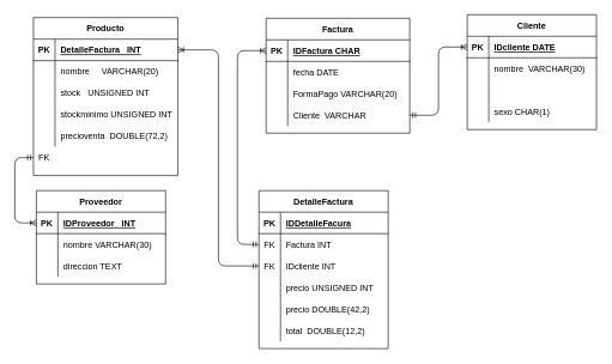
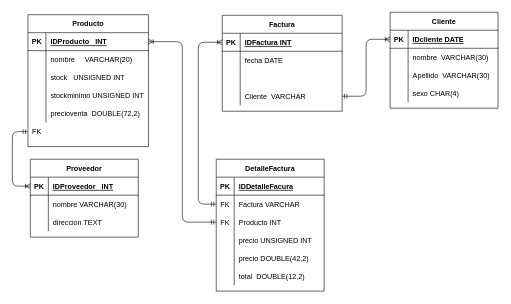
  <mxCell id="0" />
  <mxCell id="1" parent="0" />
  <mxCell id="2" value="Factura" style="shape=table;startSize=30;container=1;collapsible=1;childLayout=tableLayout;fixedRows=1;rowLines=0;fontStyle=1;align=center;resizeLast=1;" vertex="1" parent="1"><mxGeometry x="370" y="25" width="200" height="160" as="geometry" /></mxCell>
  <mxCell id="3" value="" style="shape=partialRectangle;collapsible=0;dropTarget=0;pointerEvents=0;fillColor=none;top=0;left=0;bottom=1;right=0;points=[[0,0.5],[1,0.5]];portConstraint=eastwest;" vertex="1" parent="2"><mxGeometry y="30" width="200" height="30" as="geometry" /></mxCell>
  <mxCell id="4" value="PK" style="shape=partialRectangle;connectable=0;fillColor=none;top=0;left=0;bottom=0;right=0;fontStyle=1;overflow=hidden;" vertex="1" parent="3"><mxGeometry width="30" height="30" as="geometry" /></mxCell>
- <mxCell id="5" value="IDFactura CHAR" style="shape=partialRectangle;connectable=0;fillColor=none;top=0;left=0;bottom=0;right=0;align=left;spacingLeft=6;fontStyle=5;overflow=hidden;" vertex="1" parent="3"><mxGeometry x="30" width="170" height="30" as="geometry" /></mxCell>
+ <mxCell id="5" value="IDFactura INT" style="shape=partialRectangle;connectable=0;fillColor=none;top=0;left=0;bottom=0;right=0;align=left;spacingLeft=6;fontStyle=5;overflow=hidden;" vertex="1" parent="3"><mxGeometry x="30" width="170" height="30" as="geometry" /></mxCell>
  <mxCell id="6" value="" style="shape=partialRectangle;collapsible=0;dropTarget=0;pointerEvents=0;fillColor=none;top=0;left=0;bottom=0;right=0;points=[[0,0.5],[1,0.5]];portConstraint=eastwest;" vertex="1" parent="2"><mxGeometry y="60" width="200" height="30" as="geometry" /></mxCell>
  <mxCell id="7" value="" style="shape=partialRectangle;connectable=0;fillColor=none;top=0;left=0;bottom=0;right=0;editable=1;overflow=hidden;" vertex="1" parent="6"><mxGeometry width="30" height="30" as="geometry" /></mxCell>
  <mxCell id="8" value="fecha DATE" style="shape=partialRectangle;connectable=0;fillColor=none;top=0;left=0;bottom=0;right=0;align=left;spacingLeft=6;overflow=hidden;" vertex="1" parent="6"><mxGeometry x="30" width="170" height="30" as="geometry" /></mxCell>
  <mxCell id="9" value="" style="shape=partialRectangle;collapsible=0;dropTarget=0;pointerEvents=0;fillColor=none;top=0;left=0;bottom=0;right=0;points=[[0,0.5],[1,0.5]];portConstraint=eastwest;" vertex="1" parent="2"><mxGeometry y="90" width="200" height="30" as="geometry" /></mxCell>
  <mxCell id="10" value="" style="shape=partialRectangle;connectable=0;fillColor=none;top=0;left=0;bottom=0;right=0;editable=1;overflow=hidden;" vertex="1" parent="9"><mxGeometry width="30" height="30" as="geometry" /></mxCell>
- <mxCell id="11" value="FormaPago VARCHAR(20)" style="shape=partialRectangle;connectable=0;fillColor=none;top=0;left=0;bottom=0;right=0;align=left;spacingLeft=6;overflow=hidden;" vertex="1" parent="9"><mxGeometry x="30" width="170" height="30" as="geometry" /></mxCell>
  <mxCell id="12" value="" style="shape=partialRectangle;collapsible=0;dropTarget=0;pointerEvents=0;fillColor=none;top=0;left=0;bottom=0;right=0;points=[[0,0.5],[1,0.5]];portConstraint=eastwest;" vertex="1" parent="2"><mxGeometry y="120" width="200" height="30" as="geometry" /></mxCell>
  <mxCell id="13" value="" style="shape=partialRectangle;connectable=0;fillColor=none;top=0;left=0;bottom=0;right=0;editable=1;overflow=hidden;" vertex="1" parent="12"><mxGeometry width="30" height="30" as="geometry" /></mxCell>
  <mxCell id="14" value="Cliente  VARCHAR " style="shape=partialRectangle;connectable=0;fillColor=none;top=0;left=0;bottom=0;right=0;align=left;spacingLeft=6;overflow=hidden;" vertex="1" parent="12"><mxGeometry x="30" width="170" height="30" as="geometry" /></mxCell>
  <mxCell id="15" value="Producto" style="shape=table;startSize=30;container=1;collapsible=1;childLayout=tableLayout;fixedRows=1;rowLines=0;fontStyle=1;align=center;resizeLast=1;" vertex="1" parent="1"><mxGeometry x="46" y="24" width="201" height="220" as="geometry" /></mxCell>
  <mxCell id="16" value="" style="shape=partialRectangle;collapsible=0;dropTarget=0;pointerEvents=0;fillColor=none;top=0;left=0;bottom=1;right=0;points=[[0,0.5],[1,0.5]];portConstraint=eastwest;" vertex="1" parent="15"><mxGeometry y="30" width="201" height="30" as="geometry" /></mxCell>
  <mxCell id="17" value="PK" style="shape=partialRectangle;connectable=0;fillColor=none;top=0;left=0;bottom=0;right=0;fontStyle=1;overflow=hidden;" vertex="1" parent="16"><mxGeometry width="30" height="30" as="geometry" /></mxCell>
- <mxCell id="18" value="DetalleFactura   INT" style="shape=partialRectangle;connectable=0;fillColor=none;top=0;left=0;bottom=0;right=0;align=left;spacingLeft=6;fontStyle=5;overflow=hidden;" vertex="1" parent="16"><mxGeometry x="30" width="171" height="30" as="geometry" /></mxCell>
+ <mxCell id="18" value="IDProducto   INT" style="shape=partialRectangle;connectable=0;fillColor=none;top=0;left=0;bottom=0;right=0;align=left;spacingLeft=6;fontStyle=5;overflow=hidden;" vertex="1" parent="16"><mxGeometry x="30" width="171" height="30" as="geometry" /></mxCell>
  <mxCell id="19" value="" style="shape=partialRectangle;collapsible=0;dropTarget=0;pointerEvents=0;fillColor=none;top=0;left=0;bottom=0;right=0;points=[[0,0.5],[1,0.5]];portConstraint=eastwest;" vertex="1" parent="15"><mxGeometry y="60" width="201" height="30" as="geometry" /></mxCell>
  <mxCell id="20" value="" style="shape=partialRectangle;connectable=0;fillColor=none;top=0;left=0;bottom=0;right=0;editable=1;overflow=hidden;" vertex="1" parent="19"><mxGeometry width="30" height="30" as="geometry" /></mxCell>
  <mxCell id="21" value="nombre     VARCHAR(20)" style="shape=partialRectangle;connectable=0;fillColor=none;top=0;left=0;bottom=0;right=0;align=left;spacingLeft=6;overflow=hidden;" vertex="1" parent="19"><mxGeometry x="30" width="171" height="30" as="geometry" /></mxCell>
  <mxCell id="22" value="" style="shape=partialRectangle;collapsible=0;dropTarget=0;pointerEvents=0;fillColor=none;top=0;left=0;bottom=0;right=0;points=[[0,0.5],[1,0.5]];portConstraint=eastwest;" vertex="1" parent="15"><mxGeometry y="90" width="201" height="30" as="geometry" /></mxCell>
  <mxCell id="23" value="" style="shape=partialRectangle;connectable=0;fillColor=none;top=0;left=0;bottom=0;right=0;editable=1;overflow=hidden;" vertex="1" parent="22"><mxGeometry width="30" height="30" as="geometry" /></mxCell>
  <mxCell id="24" value="stock   UNSIGNED INT" style="shape=partialRectangle;connectable=0;fillColor=none;top=0;left=0;bottom=0;right=0;align=left;spacingLeft=6;overflow=hidden;" vertex="1" parent="22"><mxGeometry x="30" width="171" height="30" as="geometry" /></mxCell>
  <mxCell id="25" value="" style="shape=partialRectangle;collapsible=0;dropTarget=0;pointerEvents=0;fillColor=none;top=0;left=0;bottom=0;right=0;points=[[0,0.5],[1,0.5]];portConstraint=eastwest;" vertex="1" parent="15"><mxGeometry y="120" width="201" height="30" as="geometry" /></mxCell>
  <mxCell id="26" value="" style="shape=partialRectangle;connectable=0;fillColor=none;top=0;left=0;bottom=0;right=0;editable=1;overflow=hidden;" vertex="1" parent="25"><mxGeometry width="30" height="30" as="geometry" /></mxCell>
  <mxCell id="27" value="stockminimo UNSIGNED INT" style="shape=partialRectangle;connectable=0;fillColor=none;top=0;left=0;bottom=0;right=0;align=left;spacingLeft=6;overflow=hidden;" vertex="1" parent="25"><mxGeometry x="30" width="171" height="30" as="geometry" /></mxCell>
  <mxCell id="28" value="" style="shape=partialRectangle;collapsible=0;dropTarget=0;pointerEvents=0;fillColor=none;top=0;left=0;bottom=0;right=0;points=[[0,0.5],[1,0.5]];portConstraint=eastwest;" vertex="1" parent="15"><mxGeometry y="150" width="201" height="30" as="geometry" /></mxCell>
  <mxCell id="29" value="" style="shape=partialRectangle;connectable=0;fillColor=none;top=0;left=0;bottom=0;right=0;editable=1;overflow=hidden;" vertex="1" parent="28"><mxGeometry width="30" height="30" as="geometry" /></mxCell>
  <mxCell id="30" value="precioventa  DOUBLE(72,2)" style="shape=partialRectangle;connectable=0;fillColor=none;top=0;left=0;bottom=0;right=0;align=left;spacingLeft=6;overflow=hidden;" vertex="1" parent="28"><mxGeometry x="30" width="171" height="30" as="geometry" /></mxCell>
  <mxCell id="31" value="" style="shape=partialRectangle;collapsible=0;dropTarget=0;pointerEvents=0;fillColor=none;top=0;left=0;bottom=0;right=0;points=[[0,0.5],[1,0.5]];portConstraint=eastwest;" vertex="1" parent="15"><mxGeometry y="180" width="201" height="30" as="geometry" /></mxCell>
  <mxCell id="32" value="FK" style="shape=partialRectangle;connectable=0;fillColor=none;top=0;left=0;bottom=0;right=0;editable=1;overflow=hidden;" vertex="1" parent="31"><mxGeometry width="30" height="30" as="geometry" /></mxCell>
  <mxCell id="33" value="Proveedor" style="shape=table;startSize=30;container=1;collapsible=1;childLayout=tableLayout;fixedRows=1;rowLines=0;fontStyle=1;align=center;resizeLast=1;" vertex="1" parent="1"><mxGeometry x="50" y="265" width="180" height="130" as="geometry" /></mxCell>
  <mxCell id="34" value="" style="shape=partialRectangle;collapsible=0;dropTarget=0;pointerEvents=0;fillColor=none;top=0;left=0;bottom=1;right=0;points=[[0,0.5],[1,0.5]];portConstraint=eastwest;" vertex="1" parent="33"><mxGeometry y="30" width="180" height="30" as="geometry" /></mxCell>
  <mxCell id="35" value="PK" style="shape=partialRectangle;connectable=0;fillColor=none;top=0;left=0;bottom=0;right=0;fontStyle=1;overflow=hidden;" vertex="1" parent="34"><mxGeometry width="30" height="30" as="geometry" /></mxCell>
  <mxCell id="36" value="IDProveedor   INT" style="shape=partialRectangle;connectable=0;fillColor=none;top=0;left=0;bottom=0;right=0;align=left;spacingLeft=6;fontStyle=5;overflow=hidden;" vertex="1" parent="34"><mxGeometry x="30" width="150" height="30" as="geometry" /></mxCell>
  <mxCell id="37" value="" style="shape=partialRectangle;collapsible=0;dropTarget=0;pointerEvents=0;fillColor=none;top=0;left=0;bottom=0;right=0;points=[[0,0.5],[1,0.5]];portConstraint=eastwest;" vertex="1" parent="33"><mxGeometry y="60" width="180" height="30" as="geometry" /></mxCell>
  <mxCell id="38" value="" style="shape=partialRectangle;connectable=0;fillColor=none;top=0;left=0;bottom=0;right=0;editable=1;overflow=hidden;" vertex="1" parent="37"><mxGeometry width="30" height="30" as="geometry" /></mxCell>
  <mxCell id="39" value="nombre VARCHAR(30)" style="shape=partialRectangle;connectable=0;fillColor=none;top=0;left=0;bottom=0;right=0;align=left;spacingLeft=6;overflow=hidden;" vertex="1" parent="37"><mxGeometry x="30" width="150" height="30" as="geometry" /></mxCell>
  <mxCell id="40" value="" style="shape=partialRectangle;collapsible=0;dropTarget=0;pointerEvents=0;fillColor=none;top=0;left=0;bottom=0;right=0;points=[[0,0.5],[1,0.5]];portConstraint=eastwest;" vertex="1" parent="33"><mxGeometry y="90" width="180" height="30" as="geometry" /></mxCell>
  <mxCell id="41" value="" style="shape=partialRectangle;connectable=0;fillColor=none;top=0;left=0;bottom=0;right=0;editable=1;overflow=hidden;" vertex="1" parent="40"><mxGeometry width="30" height="30" as="geometry" /></mxCell>
  <mxCell id="42" value="direccion TEXT" style="shape=partialRectangle;connectable=0;fillColor=none;top=0;left=0;bottom=0;right=0;align=left;spacingLeft=6;overflow=hidden;" vertex="1" parent="40"><mxGeometry x="30" width="150" height="30" as="geometry" /></mxCell>
  <mxCell id="43" value="DetalleFactura" style="shape=table;startSize=30;container=1;collapsible=1;childLayout=tableLayout;fixedRows=1;rowLines=0;fontStyle=1;align=center;resizeLast=1;" vertex="1" parent="1"><mxGeometry x="360" y="265" width="180" height="220" as="geometry" /></mxCell>
  <mxCell id="44" value="" style="shape=partialRectangle;collapsible=0;dropTarget=0;pointerEvents=0;fillColor=none;top=0;left=0;bottom=1;right=0;points=[[0,0.5],[1,0.5]];portConstraint=eastwest;" vertex="1" parent="43"><mxGeometry y="30" width="180" height="30" as="geometry" /></mxCell>
  <mxCell id="45" value="PK" style="shape=partialRectangle;connectable=0;fillColor=none;top=0;left=0;bottom=0;right=0;fontStyle=1;overflow=hidden;" vertex="1" parent="44"><mxGeometry width="30" height="30" as="geometry" /></mxCell>
  <mxCell id="46" value="IDDetalleFacura" style="shape=partialRectangle;connectable=0;fillColor=none;top=0;left=0;bottom=0;right=0;align=left;spacingLeft=6;fontStyle=5;overflow=hidden;" vertex="1" parent="44"><mxGeometry x="30" width="150" height="30" as="geometry" /></mxCell>
  <mxCell id="47" value="" style="shape=partialRectangle;collapsible=0;dropTarget=0;pointerEvents=0;fillColor=none;top=0;left=0;bottom=0;right=0;points=[[0,0.5],[1,0.5]];portConstraint=eastwest;" vertex="1" parent="43"><mxGeometry y="60" width="180" height="30" as="geometry" /></mxCell>
  <mxCell id="48" value="FK" style="shape=partialRectangle;connectable=0;fillColor=none;top=0;left=0;bottom=0;right=0;editable=1;overflow=hidden;" vertex="1" parent="47"><mxGeometry width="30" height="30" as="geometry" /></mxCell>
- <mxCell id="49" value="Factura INT" style="shape=partialRectangle;connectable=0;fillColor=none;top=0;left=0;bottom=0;right=0;align=left;spacingLeft=6;overflow=hidden;" vertex="1" parent="47"><mxGeometry x="30" width="150" height="30" as="geometry" /></mxCell>
+ <mxCell id="49" value="Factura VARCHAR" style="shape=partialRectangle;connectable=0;fillColor=none;top=0;left=0;bottom=0;right=0;align=left;spacingLeft=6;overflow=hidden;" vertex="1" parent="47"><mxGeometry x="30" width="150" height="30" as="geometry" /></mxCell>
  <mxCell id="50" value="" style="shape=partialRectangle;collapsible=0;dropTarget=0;pointerEvents=0;fillColor=none;top=0;left=0;bottom=0;right=0;points=[[0,0.5],[1,0.5]];portConstraint=eastwest;" vertex="1" parent="43"><mxGeometry y="90" width="180" height="30" as="geometry" /></mxCell>
  <mxCell id="51" value="FK" style="shape=partialRectangle;connectable=0;fillColor=none;top=0;left=0;bottom=0;right=0;editable=1;overflow=hidden;" vertex="1" parent="50"><mxGeometry width="30" height="30" as="geometry" /></mxCell>
- <mxCell id="52" value="IDcliente INT" style="shape=partialRectangle;connectable=0;fillColor=none;top=0;left=0;bottom=0;right=0;align=left;spacingLeft=6;overflow=hidden;" vertex="1" parent="50"><mxGeometry x="30" width="150" height="30" as="geometry" /></mxCell>
+ <mxCell id="52" value="Producto INT" style="shape=partialRectangle;connectable=0;fillColor=none;top=0;left=0;bottom=0;right=0;align=left;spacingLeft=6;overflow=hidden;" vertex="1" parent="50"><mxGeometry x="30" width="150" height="30" as="geometry" /></mxCell>
  <mxCell id="53" value="" style="shape=partialRectangle;collapsible=0;dropTarget=0;pointerEvents=0;fillColor=none;top=0;left=0;bottom=0;right=0;points=[[0,0.5],[1,0.5]];portConstraint=eastwest;" vertex="1" parent="43"><mxGeometry y="120" width="180" height="30" as="geometry" /></mxCell>
  <mxCell id="54" value="" style="shape=partialRectangle;connectable=0;fillColor=none;top=0;left=0;bottom=0;right=0;editable=1;overflow=hidden;" vertex="1" parent="53"><mxGeometry width="30" height="30" as="geometry" /></mxCell>
  <mxCell id="55" value="precio UNSIGNED INT" style="shape=partialRectangle;connectable=0;fillColor=none;top=0;left=0;bottom=0;right=0;align=left;spacingLeft=6;overflow=hidden;" vertex="1" parent="53"><mxGeometry x="30" width="150" height="30" as="geometry" /></mxCell>
  <mxCell id="56" value="" style="shape=partialRectangle;collapsible=0;dropTarget=0;pointerEvents=0;fillColor=none;top=0;left=0;bottom=0;right=0;points=[[0,0.5],[1,0.5]];portConstraint=eastwest;" vertex="1" parent="43"><mxGeometry y="150" width="180" height="30" as="geometry" /></mxCell>
  <mxCell id="57" value="" style="shape=partialRectangle;connectable=0;fillColor=none;top=0;left=0;bottom=0;right=0;editable=1;overflow=hidden;" vertex="1" parent="56"><mxGeometry width="30" height="30" as="geometry" /></mxCell>
  <mxCell id="58" value="precio DOUBLE(42,2)" style="shape=partialRectangle;connectable=0;fillColor=none;top=0;left=0;bottom=0;right=0;align=left;spacingLeft=6;overflow=hidden;" vertex="1" parent="56"><mxGeometry x="30" width="150" height="30" as="geometry" /></mxCell>
  <mxCell id="59" value="" style="shape=partialRectangle;collapsible=0;dropTarget=0;pointerEvents=0;fillColor=none;top=0;left=0;bottom=0;right=0;points=[[0,0.5],[1,0.5]];portConstraint=eastwest;" vertex="1" parent="43"><mxGeometry y="180" width="180" height="30" as="geometry" /></mxCell>
  <mxCell id="60" value="" style="shape=partialRectangle;connectable=0;fillColor=none;top=0;left=0;bottom=0;right=0;editable=1;overflow=hidden;" vertex="1" parent="59"><mxGeometry width="30" height="30" as="geometry" /></mxCell>
  <mxCell id="61" value="total  DOUBLE(12,2)" style="shape=partialRectangle;connectable=0;fillColor=none;top=0;left=0;bottom=0;right=0;align=left;spacingLeft=6;overflow=hidden;" vertex="1" parent="59"><mxGeometry x="30" width="150" height="30" as="geometry" /></mxCell>
  <mxCell id="62" value="Cliente" style="shape=table;startSize=30;container=1;collapsible=1;childLayout=tableLayout;fixedRows=1;rowLines=0;fontStyle=1;align=center;resizeLast=1;" vertex="1" parent="1"><mxGeometry x="650" y="20" width="180" height="160" as="geometry" /></mxCell>
  <mxCell id="63" value="" style="shape=partialRectangle;collapsible=0;dropTarget=0;pointerEvents=0;fillColor=none;top=0;left=0;bottom=1;right=0;points=[[0,0.5],[1,0.5]];portConstraint=eastwest;" vertex="1" parent="62"><mxGeometry y="30" width="180" height="30" as="geometry" /></mxCell>
  <mxCell id="64" value="PK" style="shape=partialRectangle;connectable=0;fillColor=none;top=0;left=0;bottom=0;right=0;fontStyle=1;overflow=hidden;" vertex="1" parent="63"><mxGeometry width="30" height="30" as="geometry" /></mxCell>
  <mxCell id="65" value="IDcliente DATE" style="shape=partialRectangle;connectable=0;fillColor=none;top=0;left=0;bottom=0;right=0;align=left;spacingLeft=6;fontStyle=5;overflow=hidden;" vertex="1" parent="63"><mxGeometry x="30" width="150" height="30" as="geometry" /></mxCell>
  <mxCell id="66" value="" style="shape=partialRectangle;collapsible=0;dropTarget=0;pointerEvents=0;fillColor=none;top=0;left=0;bottom=0;right=0;points=[[0,0.5],[1,0.5]];portConstraint=eastwest;" vertex="1" parent="62"><mxGeometry y="60" width="180" height="30" as="geometry" /></mxCell>
  <mxCell id="67" value="" style="shape=partialRectangle;connectable=0;fillColor=none;top=0;left=0;bottom=0;right=0;editable=1;overflow=hidden;" vertex="1" parent="66"><mxGeometry width="30" height="30" as="geometry" /></mxCell>
  <mxCell id="68" value="nombre  VARCHAR(30)" style="shape=partialRectangle;connectable=0;fillColor=none;top=0;left=0;bottom=0;right=0;align=left;spacingLeft=6;overflow=hidden;" vertex="1" parent="66"><mxGeometry x="30" width="150" height="30" as="geometry" /></mxCell>
  <mxCell id="69" value="" style="shape=partialRectangle;collapsible=0;dropTarget=0;pointerEvents=0;fillColor=none;top=0;left=0;bottom=0;right=0;points=[[0,0.5],[1,0.5]];portConstraint=eastwest;" vertex="1" parent="62"><mxGeometry y="90" width="180" height="30" as="geometry" /></mxCell>
  <mxCell id="70" value="" style="shape=partialRectangle;connectable=0;fillColor=none;top=0;left=0;bottom=0;right=0;editable=1;overflow=hidden;" vertex="1" parent="69"><mxGeometry width="30" height="30" as="geometry" /></mxCell>
+ <mxCell id="71" value="Apellido  VARCHAR(30)" style="shape=partialRectangle;connectable=0;fillColor=none;top=0;left=0;bottom=0;right=0;align=left;spacingLeft=6;overflow=hidden;" vertex="1" parent="69"><mxGeometry x="30" width="150" height="30" as="geometry" /></mxCell>
  <mxCell id="72" value="" style="shape=partialRectangle;collapsible=0;dropTarget=0;pointerEvents=0;fillColor=none;top=0;left=0;bottom=0;right=0;points=[[0,0.5],[1,0.5]];portConstraint=eastwest;" vertex="1" parent="62"><mxGeometry y="120" width="180" height="30" as="geometry" /></mxCell>
  <mxCell id="73" value="" style="shape=partialRectangle;connectable=0;fillColor=none;top=0;left=0;bottom=0;right=0;editable=1;overflow=hidden;" vertex="1" parent="72"><mxGeometry width="30" height="30" as="geometry" /></mxCell>
- <mxCell id="74" value="sexo CHAR(1)" style="shape=partialRectangle;connectable=0;fillColor=none;top=0;left=0;bottom=0;right=0;align=left;spacingLeft=6;overflow=hidden;" vertex="1" parent="72"><mxGeometry x="30" width="150" height="30" as="geometry" /></mxCell>
+ <mxCell id="74" value="sexo CHAR(4)" style="shape=partialRectangle;connectable=0;fillColor=none;top=0;left=0;bottom=0;right=0;align=left;spacingLeft=6;overflow=hidden;" vertex="1" parent="72"><mxGeometry x="30" width="150" height="30" as="geometry" /></mxCell>
  <mxCell id="75" value="" style="edgeStyle=orthogonalEdgeStyle;fontSize=12;html=1;endArrow=ERoneToMany;startArrow=ERmandOne;entryX=1;entryY=0.5;entryDx=0;entryDy=0;exitX=0;exitY=0.5;exitDx=0;exitDy=0;" edge="1" parent="1" source="50" target="16"><mxGeometry width="100" height="100" relative="1" as="geometry"><mxPoint x="260" y="225" as="sourcePoint" /><mxPoint x="360" y="175" as="targetPoint" /></mxGeometry></mxCell>
  <mxCell id="76" value="" style="edgeStyle=orthogonalEdgeStyle;fontSize=12;html=1;endArrow=ERoneToMany;startArrow=ERmandOne;exitX=0;exitY=0.5;exitDx=0;exitDy=0;" edge="1" parent="1" source="47" target="3"><mxGeometry width="100" height="100" relative="1" as="geometry"><mxPoint x="380" y="295" as="sourcePoint" /><mxPoint x="480" y="195" as="targetPoint" /><Array as="points"><mxPoint x="330" y="340" /><mxPoint x="330" y="70" /></Array></mxGeometry></mxCell>
  <mxCell id="77" value="" style="edgeStyle=orthogonalEdgeStyle;fontSize=12;html=1;endArrow=ERoneToMany;startArrow=ERmandOne;exitX=0;exitY=0.5;exitDx=0;exitDy=0;entryX=0;entryY=0.5;entryDx=0;entryDy=0;" edge="1" parent="1" source="31" target="34"><mxGeometry width="100" height="100" relative="1" as="geometry"><mxPoint x="-70" y="345" as="sourcePoint" /><mxPoint x="30" y="245" as="targetPoint" /><Array as="points"><mxPoint x="20" y="219" /><mxPoint x="20" y="310" /></Array></mxGeometry></mxCell>
  <mxCell id="78" value="" style="edgeStyle=orthogonalEdgeStyle;fontSize=12;html=1;endArrow=ERoneToMany;startArrow=ERmandOne;exitX=1;exitY=0.5;exitDx=0;exitDy=0;entryX=0;entryY=0.5;entryDx=0;entryDy=0;" edge="1" parent="1" source="12" target="63"><mxGeometry width="100" height="100" relative="1" as="geometry"><mxPoint x="590" y="335" as="sourcePoint" /><mxPoint x="690" y="235" as="targetPoint" /></mxGeometry></mxCell>
